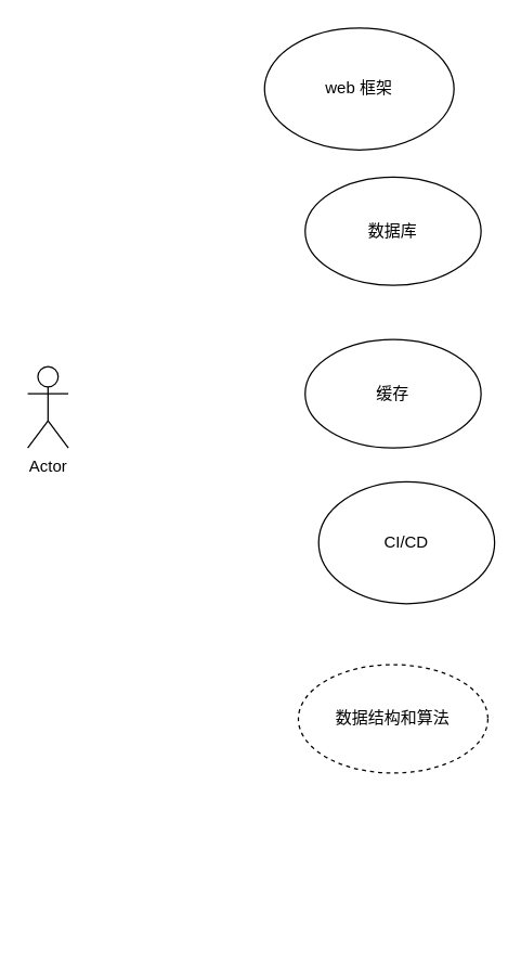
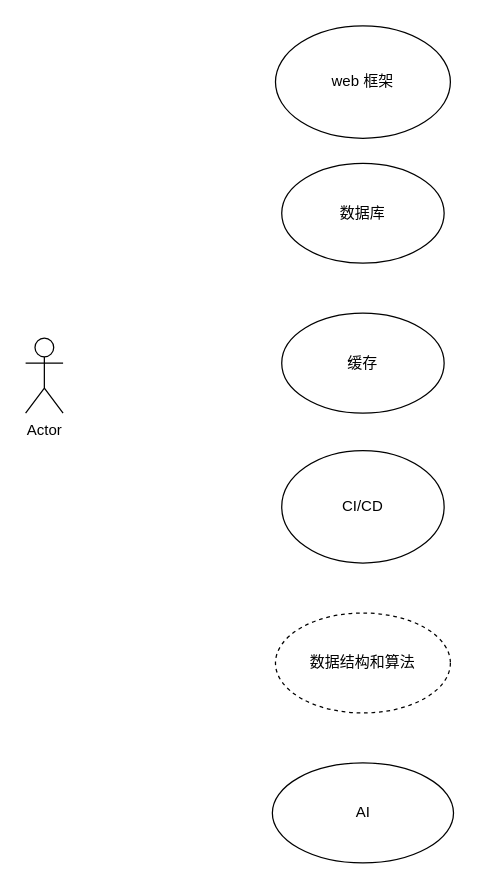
  <mxCell id="0" />
  <mxCell id="1" parent="0" />
  <mxCell id="2" value="Actor" style="shape=umlActor;verticalLabelPosition=bottom;verticalAlign=top;html=1;outlineConnect=0;" vertex="1" parent="1"><mxGeometry x="20" y="270" width="30" height="60" as="geometry" /></mxCell>
- <mxCell id="3" value="web 框架" style="ellipse;whiteSpace=wrap;html=1;" vertex="1" parent="1"><mxGeometry x="195" y="20" width="140" height="90" as="geometry" /></mxCell>
+ <mxCell id="3" value="web 框架" style="ellipse;whiteSpace=wrap;html=1;" vertex="1" parent="1"><mxGeometry x="220" y="20" width="140" height="90" as="geometry" /></mxCell>
  <mxCell id="4" value="数据库" style="ellipse;whiteSpace=wrap;html=1;" vertex="1" parent="1"><mxGeometry x="225" y="130" width="130" height="80" as="geometry" /></mxCell>
  <mxCell id="5" value="缓存" style="ellipse;whiteSpace=wrap;html=1;" vertex="1" parent="1"><mxGeometry x="225" y="250" width="130" height="80" as="geometry" /></mxCell>
- <mxCell id="6" value="CI/CD" style="ellipse;whiteSpace=wrap;html=1;" vertex="1" parent="1"><mxGeometry x="235" y="355" width="130" height="90" as="geometry" /></mxCell>
+ <mxCell id="6" value="CI/CD" style="ellipse;whiteSpace=wrap;html=1;" vertex="1" parent="1"><mxGeometry x="225" y="360" width="130" height="90" as="geometry" /></mxCell>
  <mxCell id="7" value="数据结构和算法" style="ellipse;whiteSpace=wrap;html=1;dashed=1;" vertex="1" parent="1"><mxGeometry x="220" y="490" width="140" height="80" as="geometry" /></mxCell>
+ <mxCell id="8" value="AI" style="ellipse;whiteSpace=wrap;html=1;" vertex="1" parent="1"><mxGeometry x="217.5" y="610" width="145" height="80" as="geometry" /></mxCell>
